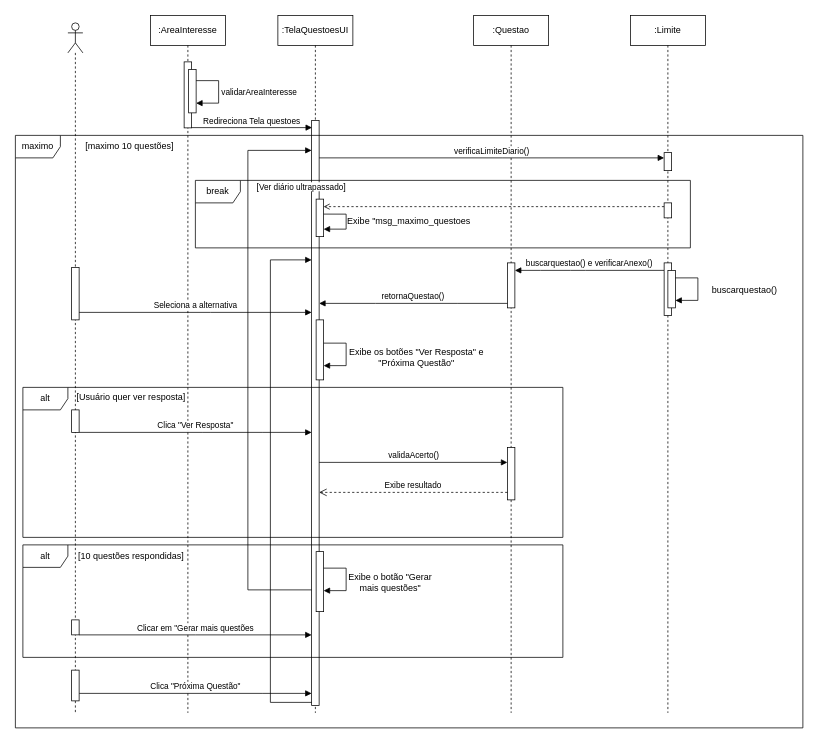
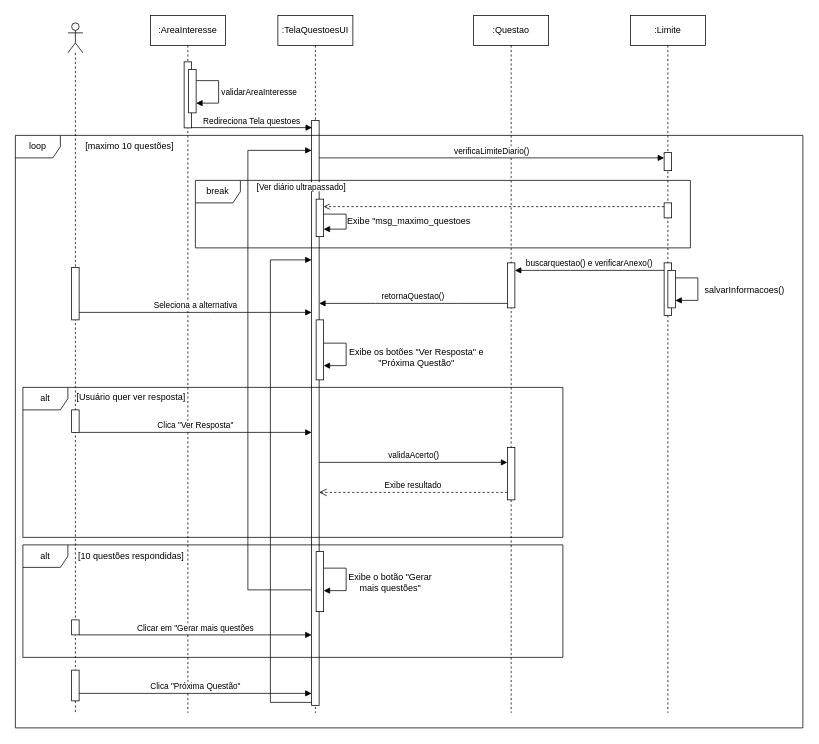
  <mxCell id="0" />
  <mxCell id="1" parent="0" />
  <mxCell id="2" value="" style="shape=umlLifeline;perimeter=lifelinePerimeter;whiteSpace=wrap;html=1;container=1;dropTarget=0;collapsible=0;recursiveResize=0;outlineConnect=0;portConstraint=eastwest;newEdgeStyle={&quot;curved&quot;:0,&quot;rounded&quot;:0};participant=umlActor;" vertex="1" parent="1"><mxGeometry x="90" y="30" width="20" height="920" as="geometry" /></mxCell>
  <mxCell id="3" value="" style="html=1;points=[[0,0,0,0,5],[0,1,0,0,-5],[1,0,0,0,5],[1,1,0,0,-5]];perimeter=orthogonalPerimeter;outlineConnect=0;targetShapes=umlLifeline;portConstraint=eastwest;newEdgeStyle={&quot;curved&quot;:0,&quot;rounded&quot;:0};" vertex="1" parent="2"><mxGeometry x="5" y="326" width="10" height="70" as="geometry" /></mxCell>
  <mxCell id="4" value="" style="html=1;points=[[0,0,0,0,5],[0,1,0,0,-5],[1,0,0,0,5],[1,1,0,0,-5]];perimeter=orthogonalPerimeter;outlineConnect=0;targetShapes=umlLifeline;portConstraint=eastwest;newEdgeStyle={&quot;curved&quot;:0,&quot;rounded&quot;:0};" vertex="1" parent="2"><mxGeometry x="5" y="796" width="10" height="20" as="geometry" /></mxCell>
  <mxCell id="5" value=":TelaQuestoesUI" style="shape=umlLifeline;perimeter=lifelinePerimeter;whiteSpace=wrap;html=1;container=1;dropTarget=0;collapsible=0;recursiveResize=0;outlineConnect=0;portConstraint=eastwest;newEdgeStyle={&quot;curved&quot;:0,&quot;rounded&quot;:0};" vertex="1" parent="1"><mxGeometry x="370" y="20" width="100" height="930" as="geometry" /></mxCell>
  <mxCell id="6" value="" style="html=1;points=[[0,0,0,0,5],[0,1,0,0,-5],[1,0,0,0,5],[1,1,0,0,-5]];perimeter=orthogonalPerimeter;outlineConnect=0;targetShapes=umlLifeline;portConstraint=eastwest;newEdgeStyle={&quot;curved&quot;:0,&quot;rounded&quot;:0};" vertex="1" parent="5"><mxGeometry x="45" y="140" width="10" height="780" as="geometry" /></mxCell>
  <mxCell id="7" value="" style="html=1;points=[[0,0,0,0,5],[0,1,0,0,-5],[1,0,0,0,5],[1,1,0,0,-5]];perimeter=orthogonalPerimeter;outlineConnect=0;targetShapes=umlLifeline;portConstraint=eastwest;newEdgeStyle={&quot;curved&quot;:0,&quot;rounded&quot;:0};" vertex="1" parent="5"><mxGeometry x="51" y="406" width="10" height="80" as="geometry" /></mxCell>
  <mxCell id="8" value="" style="html=1;align=left;spacingLeft=2;endArrow=block;rounded=0;edgeStyle=orthogonalEdgeStyle;curved=0;rounded=0;" edge="1" parent="5"><mxGeometry x="-0.005" relative="1" as="geometry"><mxPoint x="45" y="766" as="sourcePoint" /><Array as="points"><mxPoint x="-40" y="766" /><mxPoint x="-40" y="180" /><mxPoint x="45" y="180" /></Array><mxPoint x="45" y="180" as="targetPoint" /><mxPoint as="offset" /></mxGeometry></mxCell>
  <mxCell id="9" value="" style="html=1;align=left;spacingLeft=2;endArrow=block;rounded=0;edgeStyle=orthogonalEdgeStyle;curved=0;rounded=0;" edge="1" parent="5"><mxGeometry x="-0.005" relative="1" as="geometry"><mxPoint x="45" y="916" as="sourcePoint" /><Array as="points"><mxPoint x="-10" y="916" /><mxPoint x="-10" y="326" /></Array><mxPoint x="45" y="326" as="targetPoint" /><mxPoint as="offset" /></mxGeometry></mxCell>
  <mxCell id="10" value=":Questao" style="shape=umlLifeline;perimeter=lifelinePerimeter;whiteSpace=wrap;html=1;container=1;dropTarget=0;collapsible=0;recursiveResize=0;outlineConnect=0;portConstraint=eastwest;newEdgeStyle={&quot;curved&quot;:0,&quot;rounded&quot;:0};" vertex="1" parent="1"><mxGeometry x="631" y="20" width="100" height="930" as="geometry" /></mxCell>
  <mxCell id="11" value="" style="html=1;points=[[0,0,0,0,5],[0,1,0,0,-5],[1,0,0,0,5],[1,1,0,0,-5]];perimeter=orthogonalPerimeter;outlineConnect=0;targetShapes=umlLifeline;portConstraint=eastwest;newEdgeStyle={&quot;curved&quot;:0,&quot;rounded&quot;:0};" vertex="1" parent="10"><mxGeometry x="45" y="330" width="10" height="60" as="geometry" /></mxCell>
  <mxCell id="12" value=":AreaInteresse" style="shape=umlLifeline;perimeter=lifelinePerimeter;whiteSpace=wrap;html=1;container=1;dropTarget=0;collapsible=0;recursiveResize=0;outlineConnect=0;portConstraint=eastwest;newEdgeStyle={&quot;curved&quot;:0,&quot;rounded&quot;:0};" vertex="1" parent="1"><mxGeometry x="200" y="20" width="100" height="930" as="geometry" /></mxCell>
  <mxCell id="13" value="" style="html=1;points=[[0,0,0,0,5],[0,1,0,0,-5],[1,0,0,0,5],[1,1,0,0,-5]];perimeter=orthogonalPerimeter;outlineConnect=0;targetShapes=umlLifeline;portConstraint=eastwest;newEdgeStyle={&quot;curved&quot;:0,&quot;rounded&quot;:0};" vertex="1" parent="12"><mxGeometry x="45" y="62" width="10" height="88" as="geometry" /></mxCell>
  <mxCell id="14" value="" style="html=1;points=[[0,0,0,0,5],[0,1,0,0,-5],[1,0,0,0,5],[1,1,0,0,-5]];perimeter=orthogonalPerimeter;outlineConnect=0;targetShapes=umlLifeline;portConstraint=eastwest;newEdgeStyle={&quot;curved&quot;:0,&quot;rounded&quot;:0};" vertex="1" parent="12"><mxGeometry x="51" y="72" width="10" height="58" as="geometry" /></mxCell>
  <mxCell id="15" value="validarAreaInteresse" style="html=1;align=left;spacingLeft=2;endArrow=block;rounded=0;edgeStyle=orthogonalEdgeStyle;curved=0;rounded=0;" edge="1" target="14" parent="12"><mxGeometry x="-0.005" relative="1" as="geometry"><mxPoint x="61" y="87" as="sourcePoint" /><Array as="points"><mxPoint x="91" y="87" /><mxPoint x="91" y="117" /></Array><mxPoint x="66" y="116.966" as="targetPoint" /><mxPoint as="offset" /></mxGeometry></mxCell>
  <mxCell id="16" value="buscarquestao() e verificarAnexo()" style="html=1;verticalAlign=bottom;endArrow=block;curved=0;rounded=0;" edge="1" parent="1"><mxGeometry width="80" relative="1" as="geometry"><mxPoint x="885" y="360" as="sourcePoint" /><mxPoint x="686" y="360" as="targetPoint" /><Array as="points"><mxPoint x="780" y="360" /><mxPoint x="760" y="360" /><mxPoint x="720" y="360" /></Array></mxGeometry></mxCell>
  <mxCell id="17" value="Redireciona Tela questoes" style="html=1;verticalAlign=bottom;endArrow=block;curved=0;rounded=0;" edge="1" parent="1" source="13"><mxGeometry width="80" relative="1" as="geometry"><mxPoint x="252" y="169.66" as="sourcePoint" /><mxPoint x="415.5" y="169.66" as="targetPoint" /></mxGeometry></mxCell>
  <mxCell id="18" value="retornaQuestao()" style="html=1;verticalAlign=bottom;endArrow=block;curved=0;rounded=0;" edge="1" parent="1"><mxGeometry width="80" relative="1" as="geometry"><mxPoint x="676" y="404" as="sourcePoint" /><mxPoint x="425" y="404" as="targetPoint" /><Array as="points"><mxPoint x="610" y="404" /><mxPoint x="500" y="404" /></Array></mxGeometry></mxCell>
  <mxCell id="19" value="Seleciona a alternativa" style="html=1;verticalAlign=bottom;endArrow=block;curved=0;rounded=0;" edge="1" parent="1" source="3"><mxGeometry width="80" relative="1" as="geometry"><mxPoint x="120" y="416" as="sourcePoint" /><mxPoint x="415" y="416" as="targetPoint" /><Array as="points"><mxPoint x="280" y="416" /></Array></mxGeometry></mxCell>
  <mxCell id="20" value="" style="html=1;align=left;spacingLeft=2;endArrow=block;rounded=0;edgeStyle=orthogonalEdgeStyle;curved=0;rounded=0;" edge="1" parent="1"><mxGeometry x="-0.005" relative="1" as="geometry"><mxPoint x="431" y="457" as="sourcePoint" /><Array as="points"><mxPoint x="461" y="457" /><mxPoint x="461" y="487" /></Array><mxPoint x="431" y="487" as="targetPoint" /><mxPoint as="offset" /></mxGeometry></mxCell>
  <mxCell id="21" value="Exibe os botões &quot;Ver Resposta&quot; e &quot;Próxima Questão&quot;" style="text;html=1;align=center;verticalAlign=middle;whiteSpace=wrap;rounded=0;" vertex="1" parent="1"><mxGeometry x="460" y="456" width="190" height="40" as="geometry" /></mxCell>
  <mxCell id="22" value="alt" style="shape=umlFrame;whiteSpace=wrap;html=1;pointerEvents=0;" vertex="1" parent="1"><mxGeometry x="30" y="516" width="720" height="200" as="geometry" /></mxCell>
  <mxCell id="23" value="" style="html=1;points=[[0,0,0,0,5],[0,1,0,0,-5],[1,0,0,0,5],[1,1,0,0,-5]];perimeter=orthogonalPerimeter;outlineConnect=0;targetShapes=umlLifeline;portConstraint=eastwest;newEdgeStyle={&quot;curved&quot;:0,&quot;rounded&quot;:0};" vertex="1" parent="1"><mxGeometry x="95" y="546" width="10" height="30" as="geometry" /></mxCell>
  <mxCell id="24" value="Clica &quot;Ver Resposta&quot;" style="html=1;verticalAlign=bottom;endArrow=block;curved=0;rounded=0;" edge="1" parent="1" source="23"><mxGeometry width="80" relative="1" as="geometry"><mxPoint x="130" y="606" as="sourcePoint" /><mxPoint x="415" y="576" as="targetPoint" /><Array as="points"><mxPoint x="270" y="576" /><mxPoint x="350" y="576" /></Array></mxGeometry></mxCell>
  <mxCell id="25" value="validaAcerto()" style="html=1;verticalAlign=bottom;endArrow=block;curved=0;rounded=0;" edge="1" parent="1" target="26"><mxGeometry width="80" relative="1" as="geometry"><mxPoint x="425" y="616" as="sourcePoint" /><mxPoint x="550" y="606" as="targetPoint" /></mxGeometry></mxCell>
  <mxCell id="26" value="" style="html=1;points=[[0,0,0,0,5],[0,1,0,0,-5],[1,0,0,0,5],[1,1,0,0,-5]];perimeter=orthogonalPerimeter;outlineConnect=0;targetShapes=umlLifeline;portConstraint=eastwest;newEdgeStyle={&quot;curved&quot;:0,&quot;rounded&quot;:0};" vertex="1" parent="1"><mxGeometry x="676" y="596" width="10" height="70" as="geometry" /></mxCell>
  <mxCell id="27" value="Exibe resultado" style="html=1;verticalAlign=bottom;endArrow=open;dashed=1;endSize=8;curved=0;rounded=0;" edge="1" parent="1" source="26"><mxGeometry relative="1" as="geometry"><mxPoint x="610" y="646" as="sourcePoint" /><mxPoint x="425" y="656" as="targetPoint" /><Array as="points"><mxPoint x="550" y="656" /></Array></mxGeometry></mxCell>
  <mxCell id="28" value="[Usuário quer ver resposta]" style="text;html=1;align=center;verticalAlign=middle;whiteSpace=wrap;rounded=0;" vertex="1" parent="1"><mxGeometry x="97" y="514" width="155" height="30" as="geometry" /></mxCell>
  <mxCell id="29" value="Clica &quot;Próxima Questão&quot;" style="html=1;verticalAlign=bottom;endArrow=block;curved=0;rounded=0;" edge="1" parent="1"><mxGeometry width="80" relative="1" as="geometry"><mxPoint x="105" y="924" as="sourcePoint" /><mxPoint x="415" y="924" as="targetPoint" /><Array as="points"><mxPoint x="350" y="924" /></Array></mxGeometry></mxCell>
  <mxCell id="30" value="alt" style="shape=umlFrame;whiteSpace=wrap;html=1;pointerEvents=0;" vertex="1" parent="1"><mxGeometry x="30" y="726" width="720" height="150" as="geometry" /></mxCell>
  <mxCell id="31" value="[10 questões respondidas]" style="text;html=1;align=center;verticalAlign=middle;whiteSpace=wrap;rounded=0;" vertex="1" parent="1"><mxGeometry x="97" y="726" width="155" height="30" as="geometry" /></mxCell>
  <mxCell id="32" value="" style="html=1;points=[[0,0,0,0,5],[0,1,0,0,-5],[1,0,0,0,5],[1,1,0,0,-5]];perimeter=orthogonalPerimeter;outlineConnect=0;targetShapes=umlLifeline;portConstraint=eastwest;newEdgeStyle={&quot;curved&quot;:0,&quot;rounded&quot;:0};" vertex="1" parent="1"><mxGeometry x="421" y="735" width="10" height="80" as="geometry" /></mxCell>
  <mxCell id="33" value="" style="html=1;align=left;spacingLeft=2;endArrow=block;rounded=0;edgeStyle=orthogonalEdgeStyle;curved=0;rounded=0;" edge="1" parent="1"><mxGeometry x="-0.005" relative="1" as="geometry"><mxPoint x="431" y="757" as="sourcePoint" /><Array as="points"><mxPoint x="461" y="757" /><mxPoint x="461" y="787" /></Array><mxPoint x="431" y="787" as="targetPoint" /><mxPoint as="offset" /></mxGeometry></mxCell>
  <mxCell id="34" value="Exibe o botão &quot;Gerar mais questões&quot;" style="text;html=1;align=center;verticalAlign=middle;whiteSpace=wrap;rounded=0;" vertex="1" parent="1"><mxGeometry x="460" y="756" width="120" height="40" as="geometry" /></mxCell>
- <mxCell id="35" value="maximo" style="shape=umlFrame;whiteSpace=wrap;html=1;pointerEvents=0;" vertex="1" parent="1"><mxGeometry x="20" y="180" width="1050" height="790" as="geometry" /></mxCell>
+ <mxCell id="35" value="loop" style="shape=umlFrame;whiteSpace=wrap;html=1;pointerEvents=0;" vertex="1" parent="1"><mxGeometry x="20" y="180" width="1050" height="790" as="geometry" /></mxCell>
  <mxCell id="36" value="[maximo 10 questões]" style="text;html=1;align=center;verticalAlign=middle;whiteSpace=wrap;rounded=0;" vertex="1" parent="1"><mxGeometry x="105" y="180" width="135" height="30" as="geometry" /></mxCell>
  <mxCell id="37" value="" style="html=1;points=[[0,0,0,0,5],[0,1,0,0,-5],[1,0,0,0,5],[1,1,0,0,-5]];perimeter=orthogonalPerimeter;outlineConnect=0;targetShapes=umlLifeline;portConstraint=eastwest;newEdgeStyle={&quot;curved&quot;:0,&quot;rounded&quot;:0};" vertex="1" parent="1"><mxGeometry x="95" y="893" width="10" height="41" as="geometry" /></mxCell>
  <mxCell id="38" value="Clicar em &quot;Gerar mais questões" style="html=1;verticalAlign=bottom;endArrow=block;curved=0;rounded=0;" edge="1" parent="1"><mxGeometry width="80" relative="1" as="geometry"><mxPoint x="105" y="846" as="sourcePoint" /><mxPoint x="415" y="846" as="targetPoint" /><Array as="points"><mxPoint x="260" y="846" /></Array></mxGeometry></mxCell>
  <mxCell id="39" value=":Limite" style="shape=umlLifeline;perimeter=lifelinePerimeter;whiteSpace=wrap;html=1;container=1;dropTarget=0;collapsible=0;recursiveResize=0;outlineConnect=0;portConstraint=eastwest;newEdgeStyle={&quot;curved&quot;:0,&quot;rounded&quot;:0};" vertex="1" parent="1"><mxGeometry x="840" y="20" width="100" height="930" as="geometry" /></mxCell>
  <mxCell id="40" value="" style="html=1;points=[[0,0,0,0,5],[0,1,0,0,-5],[1,0,0,0,5],[1,1,0,0,-5]];perimeter=orthogonalPerimeter;outlineConnect=0;targetShapes=umlLifeline;portConstraint=eastwest;newEdgeStyle={&quot;curved&quot;:0,&quot;rounded&quot;:0};" vertex="1" parent="39"><mxGeometry x="45" y="183" width="10" height="24" as="geometry" /></mxCell>
  <mxCell id="41" value="" style="html=1;points=[[0,0,0,0,5],[0,1,0,0,-5],[1,0,0,0,5],[1,1,0,0,-5]];perimeter=orthogonalPerimeter;outlineConnect=0;targetShapes=umlLifeline;portConstraint=eastwest;newEdgeStyle={&quot;curved&quot;:0,&quot;rounded&quot;:0};" vertex="1" parent="39"><mxGeometry x="45" y="330" width="10" height="70" as="geometry" /></mxCell>
  <mxCell id="42" value="" style="html=1;points=[[0,0,0,0,5],[0,1,0,0,-5],[1,0,0,0,5],[1,1,0,0,-5]];perimeter=orthogonalPerimeter;outlineConnect=0;targetShapes=umlLifeline;portConstraint=eastwest;newEdgeStyle={&quot;curved&quot;:0,&quot;rounded&quot;:0};" vertex="1" parent="39"><mxGeometry x="50" y="340" width="10" height="50" as="geometry" /></mxCell>
  <mxCell id="43" value="verificaLimiteDiario()" style="html=1;verticalAlign=bottom;endArrow=block;curved=0;rounded=0;" edge="1" parent="1" source="6" target="40"><mxGeometry width="80" relative="1" as="geometry"><mxPoint x="500" y="210" as="sourcePoint" /><mxPoint x="885" y="201" as="targetPoint" /><Array as="points"><mxPoint x="670" y="210" /></Array></mxGeometry></mxCell>
  <mxCell id="44" value="break" style="shape=umlFrame;whiteSpace=wrap;html=1;pointerEvents=0;" vertex="1" parent="1"><mxGeometry x="260" y="240" width="660" height="90" as="geometry" /></mxCell>
  <mxCell id="45" value="" style="html=1;points=[[0,0,0,0,5],[0,1,0,0,-5],[1,0,0,0,5],[1,1,0,0,-5]];perimeter=orthogonalPerimeter;outlineConnect=0;targetShapes=umlLifeline;portConstraint=eastwest;newEdgeStyle={&quot;curved&quot;:0,&quot;rounded&quot;:0};" vertex="1" parent="1"><mxGeometry x="885" y="270" width="10" height="20" as="geometry" /></mxCell>
  <mxCell id="46" value="" style="html=1;verticalAlign=bottom;endArrow=open;curved=0;rounded=0;exitX=0;exitY=0;exitDx=0;exitDy=5;exitPerimeter=0;dashed=1;endFill=0;" edge="1" parent="1" target="47"><mxGeometry width="80" relative="1" as="geometry"><mxPoint x="885" y="275" as="sourcePoint" /><mxPoint x="425" y="275" as="targetPoint" /></mxGeometry></mxCell>
  <mxCell id="47" value="" style="html=1;points=[[0,0,0,0,5],[0,1,0,0,-5],[1,0,0,0,5],[1,1,0,0,-5]];perimeter=orthogonalPerimeter;outlineConnect=0;targetShapes=umlLifeline;portConstraint=eastwest;newEdgeStyle={&quot;curved&quot;:0,&quot;rounded&quot;:0};" vertex="1" parent="1"><mxGeometry x="421" y="265" width="10" height="50" as="geometry" /></mxCell>
  <mxCell id="48" value="" style="html=1;align=left;spacingLeft=2;endArrow=block;rounded=0;edgeStyle=orthogonalEdgeStyle;curved=0;rounded=0;" edge="1" parent="1" target="47"><mxGeometry x="-0.005" relative="1" as="geometry"><mxPoint x="431" y="284.96" as="sourcePoint" /><Array as="points"><mxPoint x="461" y="285" /><mxPoint x="461" y="305" /></Array><mxPoint x="431" y="314.96" as="targetPoint" /><mxPoint as="offset" /></mxGeometry></mxCell>
  <mxCell id="49" value="Exibe &quot;msg_maximo_questoes" style="text;html=1;align=center;verticalAlign=middle;whiteSpace=wrap;rounded=0;" vertex="1" parent="1"><mxGeometry x="450" y="275" width="190" height="40" as="geometry" /></mxCell>
  <mxCell id="50" value="" style="html=1;align=left;spacingLeft=2;endArrow=block;rounded=0;edgeStyle=orthogonalEdgeStyle;curved=0;rounded=0;" edge="1" parent="1"><mxGeometry x="-0.005" relative="1" as="geometry"><mxPoint x="900" y="370.03" as="sourcePoint" /><Array as="points"><mxPoint x="930" y="370.03" /><mxPoint x="930" y="400.03" /></Array><mxPoint x="900" y="400.03" as="targetPoint" /><mxPoint as="offset" /></mxGeometry></mxCell>
- <mxCell id="51" value="buscarquestao()" style="text;html=1;align=center;verticalAlign=middle;whiteSpace=wrap;rounded=0;" vertex="1" parent="1"><mxGeometry x="927" y="366" width="131" height="40" as="geometry" /></mxCell>
+ <mxCell id="51" value="salvarInformacoes()" style="text;html=1;align=center;verticalAlign=middle;whiteSpace=wrap;rounded=0;" vertex="1" parent="1"><mxGeometry x="927" y="366" width="131" height="40" as="geometry" /></mxCell>
  <mxCell id="52" value="[&lt;span style=&quot;font-size: 11px; text-wrap-mode: nowrap; background-color: rgb(255, 255, 255);&quot;&gt;Ver diário ultrapassado&lt;/span&gt;]" style="text;html=1;align=center;verticalAlign=middle;whiteSpace=wrap;rounded=0;" vertex="1" parent="1"><mxGeometry x="324" y="234" width="155" height="30" as="geometry" /></mxCell>
